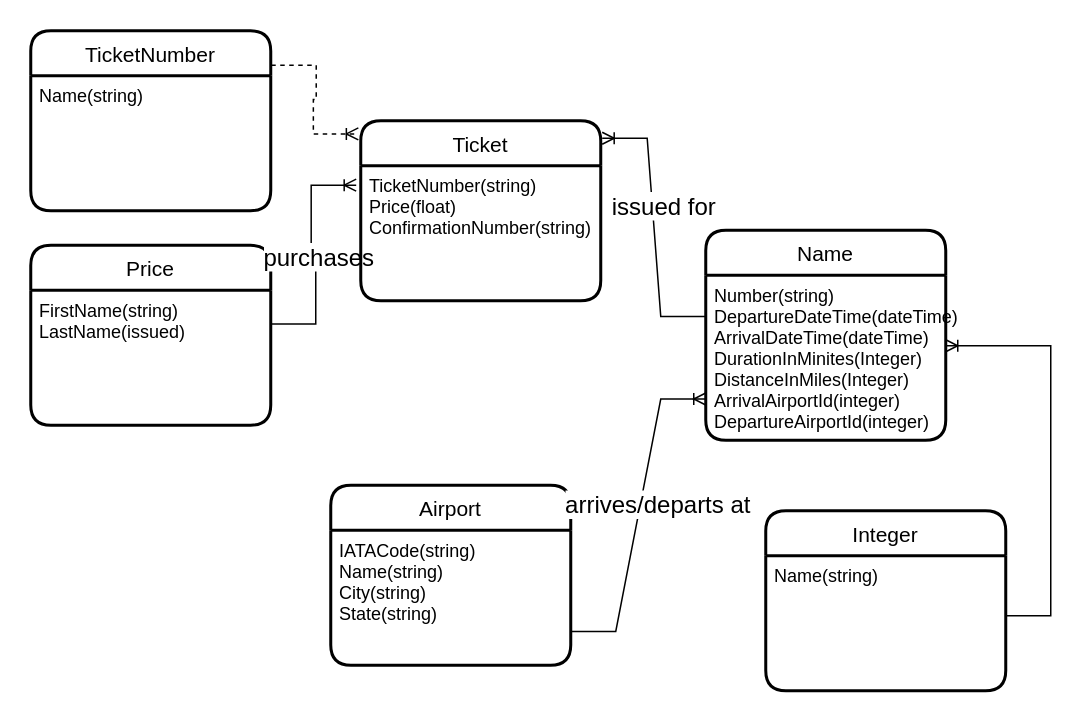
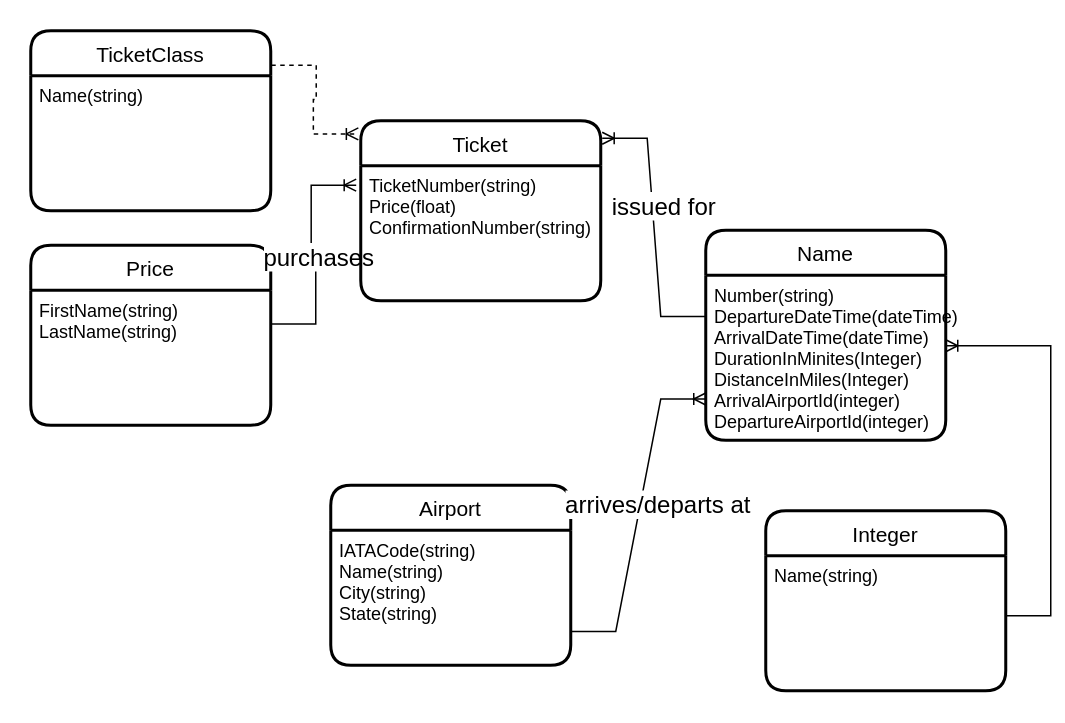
  <mxCell id="0" />
  <mxCell id="1" parent="0" />
  <mxCell id="2" value="Price" style="swimlane;childLayout=stackLayout;horizontal=1;startSize=30;horizontalStack=0;rounded=1;fontSize=14;fontStyle=0;strokeWidth=2;resizeParent=0;resizeLast=1;shadow=0;dashed=0;align=center;" vertex="1" parent="1"><mxGeometry x="20" y="163" width="160" height="120" as="geometry" /></mxCell>
- <mxCell id="3" value="FirstName(string)&#10;LastName(issued)" style="align=left;strokeColor=none;fillColor=none;spacingLeft=4;fontSize=12;verticalAlign=top;resizable=0;rotatable=0;part=1;" vertex="1" parent="2"><mxGeometry y="30" width="160" height="90" as="geometry" /></mxCell>
+ <mxCell id="3" value="FirstName(string)&#10;LastName(string)" style="align=left;strokeColor=none;fillColor=none;spacingLeft=4;fontSize=12;verticalAlign=top;resizable=0;rotatable=0;part=1;" vertex="1" parent="2"><mxGeometry y="30" width="160" height="90" as="geometry" /></mxCell>
  <mxCell id="4" value="Name" style="swimlane;childLayout=stackLayout;horizontal=1;startSize=30;horizontalStack=0;rounded=1;fontSize=14;fontStyle=0;strokeWidth=2;resizeParent=0;resizeLast=1;shadow=0;dashed=0;align=center;" vertex="1" parent="1"><mxGeometry x="470" y="153" width="160" height="140" as="geometry" /></mxCell>
  <mxCell id="5" value="Number(string)&#10;DepartureDateTime(dateTime)&#10;ArrivalDateTime(dateTime)&#10;DurationInMinites(Integer)&#10;DistanceInMiles(Integer)&#10;ArrivalAirportId(integer)&#10;DepartureAirportId(integer)" style="align=left;strokeColor=none;fillColor=none;spacingLeft=4;fontSize=12;verticalAlign=top;resizable=0;rotatable=0;part=1;" vertex="1" parent="4"><mxGeometry y="30" width="160" height="110" as="geometry" /></mxCell>
  <mxCell id="6" value="" style="edgeStyle=entityRelationEdgeStyle;fontSize=12;html=1;endArrow=ERoneToMany;startArrow=none;rounded=0;entryX=-0.019;entryY=0.144;entryDx=0;entryDy=0;exitX=1;exitY=0.25;exitDx=0;exitDy=0;entryPerimeter=0;endFill=0;startFill=0;" edge="1" parent="1" source="3" target="13"><mxGeometry width="100" height="100" relative="1" as="geometry"><mxPoint x="250" y="263" as="sourcePoint" /><mxPoint x="350" y="163" as="targetPoint" /></mxGeometry></mxCell>
  <mxCell id="7" value="purchases" style="edgeLabel;html=1;align=center;verticalAlign=middle;resizable=0;points=[];fontSize=16;" vertex="1" connectable="0" parent="6"><mxGeometry x="-0.037" y="-1" relative="1" as="geometry"><mxPoint as="offset" /></mxGeometry></mxCell>
  <mxCell id="8" value="Airport" style="swimlane;childLayout=stackLayout;horizontal=1;startSize=30;horizontalStack=0;rounded=1;fontSize=14;fontStyle=0;strokeWidth=2;resizeParent=0;resizeLast=1;shadow=0;dashed=0;align=center;" vertex="1" parent="1"><mxGeometry x="220" y="323" width="160" height="120" as="geometry" /></mxCell>
  <mxCell id="9" value="IATACode(string)&#10;Name(string)&#10;City(string)&#10;State(string)&#10;" style="align=left;strokeColor=none;fillColor=none;spacingLeft=4;fontSize=12;verticalAlign=top;resizable=0;rotatable=0;part=1;" vertex="1" parent="8"><mxGeometry y="30" width="160" height="90" as="geometry" /></mxCell>
  <mxCell id="10" value="" style="edgeStyle=entityRelationEdgeStyle;fontSize=12;html=1;endArrow=ERoneToMany;startArrow=none;rounded=0;entryX=0;entryY=0.75;entryDx=0;entryDy=0;exitX=1;exitY=0.75;exitDx=0;exitDy=0;startFill=0;endFill=0;" edge="1" parent="1" source="9" target="5"><mxGeometry width="100" height="100" relative="1" as="geometry"><mxPoint x="290" y="383" as="sourcePoint" /><mxPoint x="390" y="283" as="targetPoint" /></mxGeometry></mxCell>
  <mxCell id="11" value="arrives/departs at" style="edgeLabel;html=1;align=center;verticalAlign=middle;resizable=0;points=[];fontSize=16;" vertex="1" connectable="0" parent="10"><mxGeometry x="0.073" y="-1" relative="1" as="geometry"><mxPoint x="10" as="offset" /></mxGeometry></mxCell>
  <mxCell id="12" value="Ticket" style="swimlane;childLayout=stackLayout;horizontal=1;startSize=30;horizontalStack=0;rounded=1;fontSize=14;fontStyle=0;strokeWidth=2;resizeParent=0;resizeLast=1;shadow=0;dashed=0;align=center;" vertex="1" parent="1"><mxGeometry x="240" y="80" width="160" height="120" as="geometry" /></mxCell>
  <mxCell id="13" value="TicketNumber(string)&#10;Price(float)&#10;ConfirmationNumber(string)" style="align=left;strokeColor=none;fillColor=none;spacingLeft=4;fontSize=12;verticalAlign=top;resizable=0;rotatable=0;part=1;" vertex="1" parent="12"><mxGeometry y="30" width="160" height="90" as="geometry" /></mxCell>
  <mxCell id="14" value="" style="edgeStyle=entityRelationEdgeStyle;fontSize=12;html=1;endArrow=none;startArrow=ERoneToMany;rounded=0;exitX=1.006;exitY=0.097;exitDx=0;exitDy=0;exitPerimeter=0;entryX=0;entryY=0.25;entryDx=0;entryDy=0;endFill=0;" edge="1" parent="1" source="12" target="5"><mxGeometry width="100" height="100" relative="1" as="geometry"><mxPoint x="290" y="300" as="sourcePoint" /><mxPoint x="390" y="200" as="targetPoint" /></mxGeometry></mxCell>
  <mxCell id="15" value="issued for" style="edgeLabel;html=1;align=center;verticalAlign=middle;resizable=0;points=[];fontSize=16;" vertex="1" connectable="0" parent="14"><mxGeometry x="-0.165" y="-1" relative="1" as="geometry"><mxPoint x="8" as="offset" /></mxGeometry></mxCell>
  <mxCell id="16" value="Integer" style="swimlane;childLayout=stackLayout;horizontal=1;startSize=30;horizontalStack=0;rounded=1;fontSize=14;fontStyle=0;strokeWidth=2;resizeParent=0;resizeLast=1;shadow=0;dashed=0;align=center;" vertex="1" parent="1"><mxGeometry x="510" y="340" width="160" height="120" as="geometry" /></mxCell>
  <mxCell id="17" value="Name(string)&#10;" style="align=left;strokeColor=none;fillColor=none;spacingLeft=4;fontSize=12;verticalAlign=top;resizable=0;rotatable=0;part=1;" vertex="1" parent="16"><mxGeometry y="30" width="160" height="90" as="geometry" /></mxCell>
  <mxCell id="18" value="" style="edgeStyle=entityRelationEdgeStyle;fontSize=12;html=1;endArrow=ERoneToMany;rounded=0;entryX=1;entryY=0.427;entryDx=0;entryDy=0;entryPerimeter=0;startArrow=none;startFill=0;endFill=0;" edge="1" parent="1" target="5"><mxGeometry width="100" height="100" relative="1" as="geometry"><mxPoint x="670" y="410" as="sourcePoint" /><mxPoint x="530" y="300" as="targetPoint" /></mxGeometry></mxCell>
- <mxCell id="19" value="TicketNumber" style="swimlane;childLayout=stackLayout;horizontal=1;startSize=30;horizontalStack=0;rounded=1;fontSize=14;fontStyle=0;strokeWidth=2;resizeParent=0;resizeLast=1;shadow=0;dashed=0;align=center;" vertex="1" parent="1"><mxGeometry x="20" y="20" width="160" height="120" as="geometry" /></mxCell>
+ <mxCell id="19" value="TicketClass" style="swimlane;childLayout=stackLayout;horizontal=1;startSize=30;horizontalStack=0;rounded=1;fontSize=14;fontStyle=0;strokeWidth=2;resizeParent=0;resizeLast=1;shadow=0;dashed=0;align=center;" vertex="1" parent="1"><mxGeometry x="20" y="20" width="160" height="120" as="geometry" /></mxCell>
  <mxCell id="20" value="Name(string)" style="align=left;strokeColor=none;fillColor=none;spacingLeft=4;fontSize=12;verticalAlign=top;resizable=0;rotatable=0;part=1;" vertex="1" parent="19"><mxGeometry y="30" width="160" height="90" as="geometry" /></mxCell>
  <mxCell id="21" value="" style="edgeStyle=entityRelationEdgeStyle;fontSize=12;html=1;endArrow=ERoneToMany;rounded=0;entryX=-0.01;entryY=0.073;entryDx=0;entryDy=0;entryPerimeter=0;exitX=1.002;exitY=0.191;exitDx=0;exitDy=0;exitPerimeter=0;endFill=0;dashed=1;" edge="1" parent="1" source="19" target="12"><mxGeometry width="100" height="100" relative="1" as="geometry"><mxPoint x="150" y="0" as="sourcePoint" /><mxPoint x="390" y="170" as="targetPoint" /></mxGeometry></mxCell>
